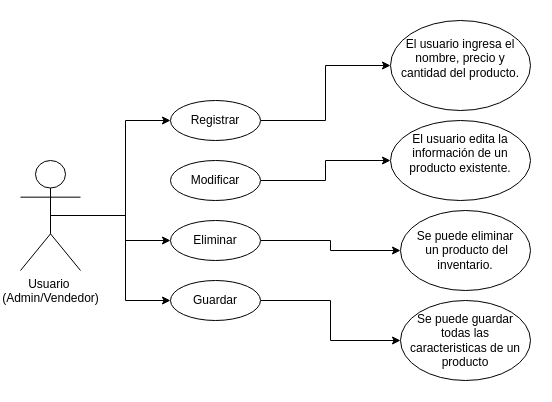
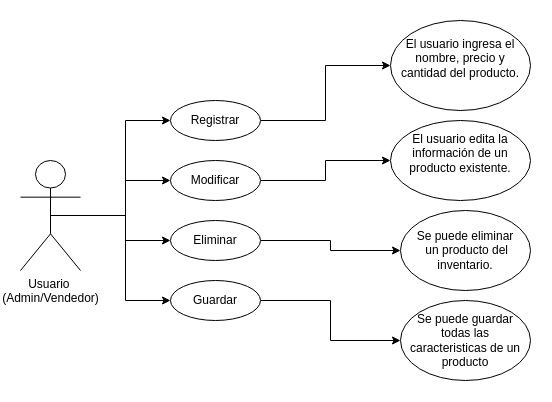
  <mxCell id="0" />
  <mxCell id="1" parent="0" />
  <mxCell id="2" style="edgeStyle=orthogonalEdgeStyle;rounded=0;orthogonalLoop=1;jettySize=auto;html=1;entryX=0;entryY=0.5;entryDx=0;entryDy=0;" edge="1" parent="1" source="6" target="8"><mxGeometry relative="1" as="geometry" /></mxCell>
  <mxCell id="3" style="edgeStyle=orthogonalEdgeStyle;rounded=0;orthogonalLoop=1;jettySize=auto;html=1;exitX=0.5;exitY=0.5;exitDx=0;exitDy=0;exitPerimeter=0;entryX=0;entryY=0.5;entryDx=0;entryDy=0;" edge="1" parent="1" source="6" target="14"><mxGeometry relative="1" as="geometry" /></mxCell>
+ <mxCell id="4" style="edgeStyle=orthogonalEdgeStyle;rounded=0;orthogonalLoop=1;jettySize=auto;html=1;exitX=0.5;exitY=0.5;exitDx=0;exitDy=0;exitPerimeter=0;entryX=0;entryY=0.5;entryDx=0;entryDy=0;" edge="1" parent="1" source="6" target="10"><mxGeometry relative="1" as="geometry" /></mxCell>
  <mxCell id="5" style="edgeStyle=orthogonalEdgeStyle;rounded=0;orthogonalLoop=1;jettySize=auto;html=1;exitX=0.5;exitY=0.5;exitDx=0;exitDy=0;exitPerimeter=0;" edge="1" parent="1" source="6" target="12"><mxGeometry relative="1" as="geometry" /></mxCell>
  <mxCell id="6" value="Usuario&amp;nbsp;&lt;div&gt;(Admin/Vendedor)&lt;/div&gt;" style="shape=umlActor;verticalLabelPosition=bottom;verticalAlign=top;html=1;outlineConnect=0;" vertex="1" parent="1"><mxGeometry x="20" y="160" width="60" height="110" as="geometry" /></mxCell>
  <mxCell id="7" style="edgeStyle=orthogonalEdgeStyle;rounded=0;orthogonalLoop=1;jettySize=auto;html=1;exitX=1;exitY=0.5;exitDx=0;exitDy=0;entryX=0;entryY=0.5;entryDx=0;entryDy=0;" edge="1" parent="1" source="8" target="15"><mxGeometry relative="1" as="geometry" /></mxCell>
  <mxCell id="8" value="Registrar" style="ellipse;whiteSpace=wrap;html=1;" vertex="1" parent="1"><mxGeometry x="170" y="100" width="90" height="40" as="geometry" /></mxCell>
  <mxCell id="9" style="edgeStyle=orthogonalEdgeStyle;rounded=0;orthogonalLoop=1;jettySize=auto;html=1;exitX=1;exitY=0.5;exitDx=0;exitDy=0;entryX=0;entryY=0.5;entryDx=0;entryDy=0;" edge="1" parent="1" source="10" target="16"><mxGeometry relative="1" as="geometry" /></mxCell>
  <mxCell id="10" value="Modificar" style="ellipse;whiteSpace=wrap;html=1;" vertex="1" parent="1"><mxGeometry x="170" y="160" width="90" height="40" as="geometry" /></mxCell>
  <mxCell id="11" style="edgeStyle=orthogonalEdgeStyle;rounded=0;orthogonalLoop=1;jettySize=auto;html=1;exitX=1;exitY=0.5;exitDx=0;exitDy=0;entryX=0;entryY=0.5;entryDx=0;entryDy=0;" edge="1" parent="1" source="12" target="17"><mxGeometry relative="1" as="geometry" /></mxCell>
  <mxCell id="12" value="Eliminar" style="ellipse;whiteSpace=wrap;html=1;" vertex="1" parent="1"><mxGeometry x="170" y="220" width="90" height="40" as="geometry" /></mxCell>
  <mxCell id="13" style="edgeStyle=orthogonalEdgeStyle;rounded=0;orthogonalLoop=1;jettySize=auto;html=1;exitX=1;exitY=0.5;exitDx=0;exitDy=0;entryX=0;entryY=0.5;entryDx=0;entryDy=0;" edge="1" parent="1" source="14" target="18"><mxGeometry relative="1" as="geometry" /></mxCell>
  <mxCell id="14" value="Guardar" style="ellipse;whiteSpace=wrap;html=1;" vertex="1" parent="1"><mxGeometry x="170" y="280" width="90" height="40" as="geometry" /></mxCell>
  <mxCell id="15" value="&#10;El usuario ingresa el nombre, precio y cantidad del producto.&#10;&#10;" style="ellipse;whiteSpace=wrap;html=1;" vertex="1" parent="1"><mxGeometry x="390" y="20" width="140" height="90" as="geometry" /></mxCell>
  <mxCell id="16" value="&#10;El usuario edita la información de un producto existente.&#10;&#10;" style="ellipse;whiteSpace=wrap;html=1;" vertex="1" parent="1"><mxGeometry x="390" y="120" width="140" height="80" as="geometry" /></mxCell>
  <mxCell id="17" value="&lt;br&gt; Se puede eliminar&lt;div&gt;&amp;nbsp;un producto del inventario.&lt;br&gt;&lt;br&gt;&lt;/div&gt;" style="ellipse;whiteSpace=wrap;html=1;" vertex="1" parent="1"><mxGeometry x="400" y="210" width="130" height="80" as="geometry" /></mxCell>
  <mxCell id="18" value="Se puede guardar todas las caracteristicas de un producto" style="ellipse;whiteSpace=wrap;html=1;" vertex="1" parent="1"><mxGeometry x="400" y="300" width="130" height="80" as="geometry" /></mxCell>
